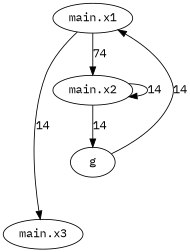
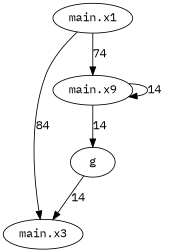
  digraph {
    fontname="IBM Plex Mono"
    node [fontname="IBM Plex Mono"]
    edge [fontname="IBM Plex Mono" weight=14]
    "main.x1"
    "main.x3"
-   "main.x2"
+   "main.x2" [label="main.x9"]
    g
-   "main.x1" -> "main.x3" [label=14]
+   "main.x1" -> "main.x3" [label=84]
    "main.x1" -> "main.x2" [label=74]
    "main.x2" -> "main.x2" [label=14]
    "main.x2" -> g [label=14]
-   g -> "main.x1" [label=14]
+   g -> "main.x3" [label=14]
  }
